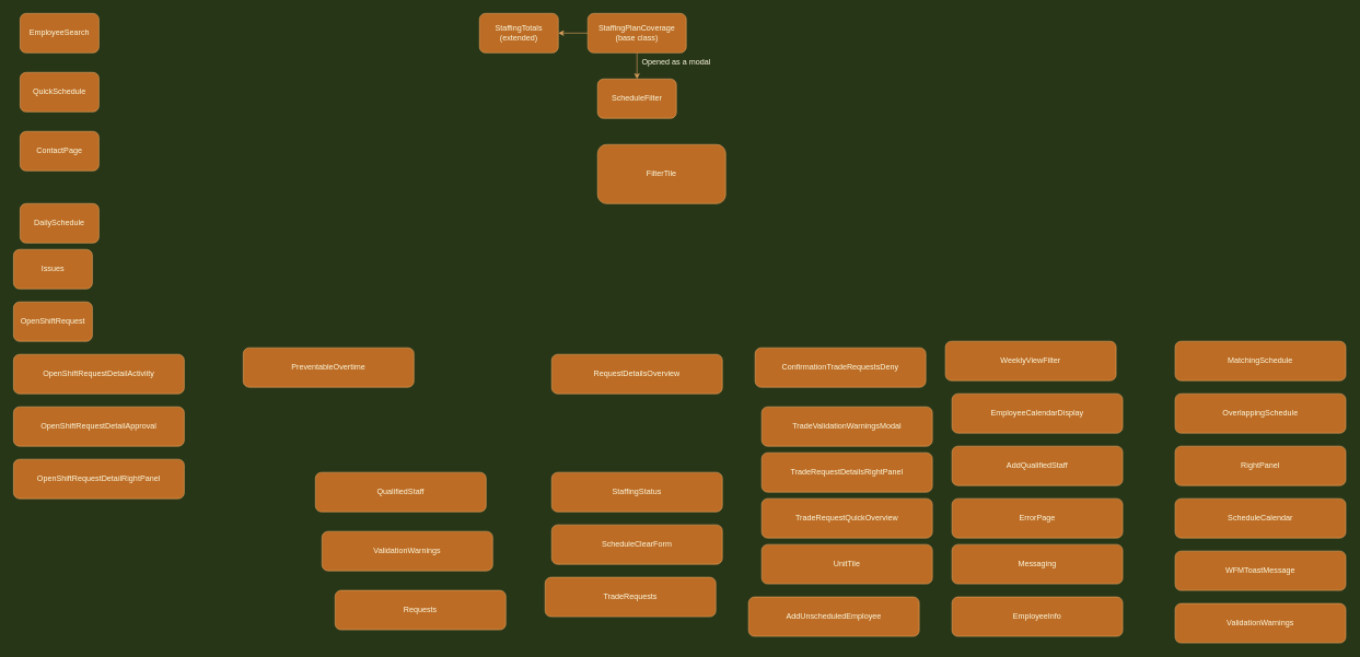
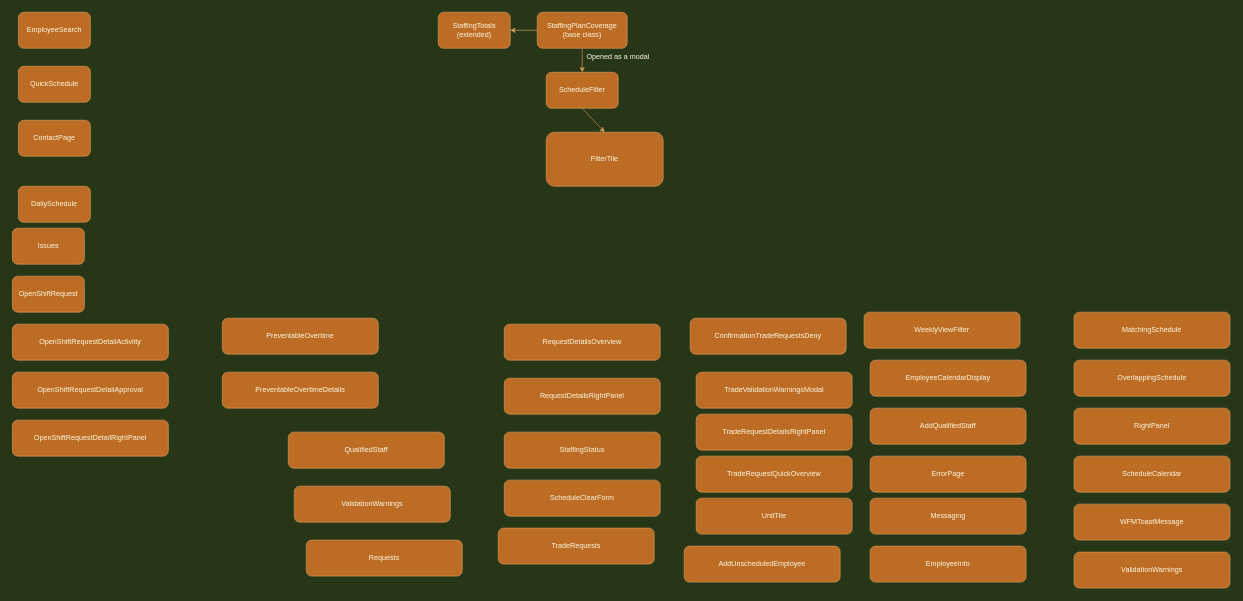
  <mxCell id="0" />
  <mxCell id="1" parent="0" />
  <mxCell id="2" value="StaffingPlanCoverage&lt;br&gt;(base class)" style="rounded=1;whiteSpace=wrap;html=1;fillColor=#BC6C25;strokeColor=#DDA15E;fontColor=#FEFAE0;" vertex="1" parent="1"><mxGeometry x="895" y="20" width="150" height="60" as="geometry" /></mxCell>
  <mxCell id="3" value="ScheduleFilter" style="rounded=1;whiteSpace=wrap;html=1;fillColor=#BC6C25;strokeColor=#DDA15E;fontColor=#FEFAE0;" vertex="1" parent="1"><mxGeometry x="910" y="120" width="120" height="60" as="geometry" /></mxCell>
  <mxCell id="4" value="FilterTile" style="rounded=1;whiteSpace=wrap;html=1;fillColor=#BC6C25;strokeColor=#DDA15E;fontColor=#FEFAE0;" vertex="1" parent="1"><mxGeometry x="910" y="220" width="195" height="90" as="geometry" /></mxCell>
+ <mxCell id="5" value="" style="endArrow=classic;html=1;rounded=1;entryX=0.5;entryY=0;entryDx=0;entryDy=0;exitX=0.5;exitY=1;exitDx=0;exitDy=0;curved=1;labelBackgroundColor=#283618;strokeColor=#DDA15E;fontColor=#FEFAE0;" edge="1" parent="1" source="3" target="4"><mxGeometry width="50" height="50" relative="1" as="geometry"><mxPoint x="970" y="190" as="sourcePoint" /><mxPoint x="1000" y="130" as="targetPoint" /></mxGeometry></mxCell>
  <mxCell id="6" value="" style="endArrow=classic;html=1;rounded=1;exitX=0.5;exitY=1;exitDx=0;exitDy=0;entryX=0.5;entryY=0;entryDx=0;entryDy=0;curved=1;labelBackgroundColor=#283618;strokeColor=#DDA15E;fontColor=#FEFAE0;" edge="1" parent="1" source="2" target="3"><mxGeometry width="50" height="50" relative="1" as="geometry"><mxPoint x="950" y="180" as="sourcePoint" /><mxPoint x="1000" y="130" as="targetPoint" /></mxGeometry></mxCell>
  <mxCell id="7" value="Opened as a modal" style="text;html=1;strokeColor=none;fillColor=none;align=center;verticalAlign=middle;whiteSpace=wrap;rounded=1;fontColor=#FEFAE0;" vertex="1" parent="1"><mxGeometry x="975" y="80" width="110" height="30" as="geometry" /></mxCell>
  <mxCell id="8" value="StaffingTotals&lt;br&gt;(extended)" style="rounded=1;whiteSpace=wrap;html=1;strokeColor=#DDA15E;fontColor=#FEFAE0;fillColor=#BC6C25;" vertex="1" parent="1"><mxGeometry x="730" y="20" width="120" height="60" as="geometry" /></mxCell>
  <mxCell id="9" value="" style="endArrow=classic;html=1;rounded=1;strokeColor=#DDA15E;fontColor=#FEFAE0;fillColor=#BC6C25;exitX=0;exitY=0.5;exitDx=0;exitDy=0;entryX=1;entryY=0.5;entryDx=0;entryDy=0;" edge="1" parent="1" source="2" target="8"><mxGeometry width="50" height="50" relative="1" as="geometry"><mxPoint x="950" y="60" as="sourcePoint" /><mxPoint x="1000" y="10" as="targetPoint" /></mxGeometry></mxCell>
  <mxCell id="10" value="EmployeeSearch" style="rounded=1;whiteSpace=wrap;html=1;strokeColor=#DDA15E;fontColor=#FEFAE0;fillColor=#BC6C25;" vertex="1" parent="1"><mxGeometry x="30" y="20" width="120" height="60" as="geometry" /></mxCell>
  <mxCell id="11" value="QuickSchedule" style="rounded=1;whiteSpace=wrap;html=1;strokeColor=#DDA15E;fontColor=#FEFAE0;fillColor=#BC6C25;" vertex="1" parent="1"><mxGeometry x="30" y="110" width="120" height="60" as="geometry" /></mxCell>
  <mxCell id="12" value="ContactPage" style="rounded=1;whiteSpace=wrap;html=1;strokeColor=#DDA15E;fontColor=#FEFAE0;fillColor=#BC6C25;" vertex="1" parent="1"><mxGeometry x="30" y="200" width="120" height="60" as="geometry" /></mxCell>
  <mxCell id="13" value="DailySchedule" style="rounded=1;whiteSpace=wrap;html=1;strokeColor=#DDA15E;fontColor=#FEFAE0;fillColor=#BC6C25;" vertex="1" parent="1"><mxGeometry x="30" y="310" width="120" height="60" as="geometry" /></mxCell>
  <mxCell id="14" value="Issues" style="rounded=1;whiteSpace=wrap;html=1;strokeColor=#DDA15E;fontColor=#FEFAE0;fillColor=#BC6C25;" vertex="1" parent="1"><mxGeometry x="20" y="380" width="120" height="60" as="geometry" /></mxCell>
  <mxCell id="15" value="OpenShiftRequest" style="rounded=1;whiteSpace=wrap;html=1;strokeColor=#DDA15E;fontColor=#FEFAE0;fillColor=#BC6C25;" vertex="1" parent="1"><mxGeometry x="20" y="460" width="120" height="60" as="geometry" /></mxCell>
  <mxCell id="16" value="OpenShiftRequestDetailActiviity" style="rounded=1;whiteSpace=wrap;html=1;strokeColor=#DDA15E;fontColor=#FEFAE0;fillColor=#BC6C25;" vertex="1" parent="1"><mxGeometry x="20" y="540" width="260" height="60" as="geometry" /></mxCell>
  <mxCell id="17" value="OpenShiftRequestDetailApproval" style="rounded=1;whiteSpace=wrap;html=1;strokeColor=#DDA15E;fontColor=#FEFAE0;fillColor=#BC6C25;" vertex="1" parent="1"><mxGeometry x="20" y="620" width="260" height="60" as="geometry" /></mxCell>
  <mxCell id="18" value="OpenShiftRequestDetailRightPanel" style="rounded=1;whiteSpace=wrap;html=1;strokeColor=#DDA15E;fontColor=#FEFAE0;fillColor=#BC6C25;" vertex="1" parent="1"><mxGeometry x="20" y="700" width="260" height="60" as="geometry" /></mxCell>
  <mxCell id="19" value="PreventableOvertime" style="rounded=1;whiteSpace=wrap;html=1;strokeColor=#DDA15E;fontColor=#FEFAE0;fillColor=#BC6C25;" vertex="1" parent="1"><mxGeometry x="370" y="530" width="260" height="60" as="geometry" /></mxCell>
+ <mxCell id="20" value="PreventableOvertimeDetails" style="rounded=1;whiteSpace=wrap;html=1;strokeColor=#DDA15E;fontColor=#FEFAE0;fillColor=#BC6C25;" vertex="1" parent="1"><mxGeometry x="370" y="620" width="260" height="60" as="geometry" /></mxCell>
  <mxCell id="21" value="QualifiedStaff" style="rounded=1;whiteSpace=wrap;html=1;strokeColor=#DDA15E;fontColor=#FEFAE0;fillColor=#BC6C25;" vertex="1" parent="1"><mxGeometry x="480" y="720" width="260" height="60" as="geometry" /></mxCell>
  <mxCell id="22" value="ValidationWarnings" style="rounded=1;whiteSpace=wrap;html=1;strokeColor=#DDA15E;fontColor=#FEFAE0;fillColor=#BC6C25;" vertex="1" parent="1"><mxGeometry x="490" y="810" width="260" height="60" as="geometry" /></mxCell>
  <mxCell id="23" value="Requests" style="rounded=1;whiteSpace=wrap;html=1;strokeColor=#DDA15E;fontColor=#FEFAE0;fillColor=#BC6C25;" vertex="1" parent="1"><mxGeometry x="510" y="900" width="260" height="60" as="geometry" /></mxCell>
  <mxCell id="24" value="RequestDetailsOverview" style="rounded=1;whiteSpace=wrap;html=1;strokeColor=#DDA15E;fontColor=#FEFAE0;fillColor=#BC6C25;" vertex="1" parent="1"><mxGeometry x="840" y="540" width="260" height="60" as="geometry" /></mxCell>
+ <mxCell id="25" value="RequestDetailsRightPanel" style="rounded=1;whiteSpace=wrap;html=1;strokeColor=#DDA15E;fontColor=#FEFAE0;fillColor=#BC6C25;" vertex="1" parent="1"><mxGeometry x="840" y="630" width="260" height="60" as="geometry" /></mxCell>
  <mxCell id="26" value="StaffingStatus" style="rounded=1;whiteSpace=wrap;html=1;strokeColor=#DDA15E;fontColor=#FEFAE0;fillColor=#BC6C25;" vertex="1" parent="1"><mxGeometry x="840" y="720" width="260" height="60" as="geometry" /></mxCell>
  <mxCell id="27" value="ScheduleClearForm" style="rounded=1;whiteSpace=wrap;html=1;strokeColor=#DDA15E;fontColor=#FEFAE0;fillColor=#BC6C25;" vertex="1" parent="1"><mxGeometry x="840" y="800" width="260" height="60" as="geometry" /></mxCell>
  <mxCell id="28" value="TradeRequests" style="rounded=1;whiteSpace=wrap;html=1;strokeColor=#DDA15E;fontColor=#FEFAE0;fillColor=#BC6C25;" vertex="1" parent="1"><mxGeometry x="830" y="880" width="260" height="60" as="geometry" /></mxCell>
  <mxCell id="29" value="ConfirmationTradeRequestsDeny" style="rounded=1;whiteSpace=wrap;html=1;strokeColor=#DDA15E;fontColor=#FEFAE0;fillColor=#BC6C25;" vertex="1" parent="1"><mxGeometry x="1150" y="530" width="260" height="60" as="geometry" /></mxCell>
  <mxCell id="30" value="TradeValidationWarningsModal" style="rounded=1;whiteSpace=wrap;html=1;strokeColor=#DDA15E;fontColor=#FEFAE0;fillColor=#BC6C25;" vertex="1" parent="1"><mxGeometry x="1160" y="620" width="260" height="60" as="geometry" /></mxCell>
  <mxCell id="31" value="TradeRequestDetailsRightPanel" style="rounded=1;whiteSpace=wrap;html=1;strokeColor=#DDA15E;fontColor=#FEFAE0;fillColor=#BC6C25;" vertex="1" parent="1"><mxGeometry x="1160" y="690" width="260" height="60" as="geometry" /></mxCell>
  <mxCell id="32" value="TradeRequestQuickOverview" style="rounded=1;whiteSpace=wrap;html=1;strokeColor=#DDA15E;fontColor=#FEFAE0;fillColor=#BC6C25;" vertex="1" parent="1"><mxGeometry x="1160" y="760" width="260" height="60" as="geometry" /></mxCell>
  <mxCell id="33" value="UnitTile" style="rounded=1;whiteSpace=wrap;html=1;strokeColor=#DDA15E;fontColor=#FEFAE0;fillColor=#BC6C25;" vertex="1" parent="1"><mxGeometry x="1160" y="830" width="260" height="60" as="geometry" /></mxCell>
  <mxCell id="34" value="AddUnscheduledEmployee" style="rounded=1;whiteSpace=wrap;html=1;strokeColor=#DDA15E;fontColor=#FEFAE0;fillColor=#BC6C25;" vertex="1" parent="1"><mxGeometry x="1140" y="910" width="260" height="60" as="geometry" /></mxCell>
  <mxCell id="35" value="WeeklyViewFilter" style="rounded=1;whiteSpace=wrap;html=1;strokeColor=#DDA15E;fontColor=#FEFAE0;fillColor=#BC6C25;" vertex="1" parent="1"><mxGeometry x="1440" y="520" width="260" height="60" as="geometry" /></mxCell>
  <mxCell id="36" value="EmployeeCalendarDisplay" style="rounded=1;whiteSpace=wrap;html=1;strokeColor=#DDA15E;fontColor=#FEFAE0;fillColor=#BC6C25;" vertex="1" parent="1"><mxGeometry x="1450" y="600" width="260" height="60" as="geometry" /></mxCell>
  <mxCell id="37" value="AddQualifiedStaff" style="rounded=1;whiteSpace=wrap;html=1;strokeColor=#DDA15E;fontColor=#FEFAE0;fillColor=#BC6C25;" vertex="1" parent="1"><mxGeometry x="1450" y="680" width="260" height="60" as="geometry" /></mxCell>
  <mxCell id="38" value="ErrorPage" style="rounded=1;whiteSpace=wrap;html=1;strokeColor=#DDA15E;fontColor=#FEFAE0;fillColor=#BC6C25;" vertex="1" parent="1"><mxGeometry x="1450" y="760" width="260" height="60" as="geometry" /></mxCell>
  <mxCell id="39" value="Messaging" style="rounded=1;whiteSpace=wrap;html=1;strokeColor=#DDA15E;fontColor=#FEFAE0;fillColor=#BC6C25;" vertex="1" parent="1"><mxGeometry x="1450" y="830" width="260" height="60" as="geometry" /></mxCell>
  <mxCell id="40" value="EmployeeInfo" style="rounded=1;whiteSpace=wrap;html=1;strokeColor=#DDA15E;fontColor=#FEFAE0;fillColor=#BC6C25;" vertex="1" parent="1"><mxGeometry x="1450" y="910" width="260" height="60" as="geometry" /></mxCell>
  <mxCell id="41" value="MatchingSchedule" style="rounded=1;whiteSpace=wrap;html=1;strokeColor=#DDA15E;fontColor=#FEFAE0;fillColor=#BC6C25;" vertex="1" parent="1"><mxGeometry x="1790" y="520" width="260" height="60" as="geometry" /></mxCell>
  <mxCell id="42" value="OverlappingSchedule" style="rounded=1;whiteSpace=wrap;html=1;strokeColor=#DDA15E;fontColor=#FEFAE0;fillColor=#BC6C25;" vertex="1" parent="1"><mxGeometry x="1790" y="600" width="260" height="60" as="geometry" /></mxCell>
  <mxCell id="43" value="RightPanel" style="rounded=1;whiteSpace=wrap;html=1;strokeColor=#DDA15E;fontColor=#FEFAE0;fillColor=#BC6C25;" vertex="1" parent="1"><mxGeometry x="1790" y="680" width="260" height="60" as="geometry" /></mxCell>
  <mxCell id="44" value="ScheduleCalendar" style="rounded=1;whiteSpace=wrap;html=1;strokeColor=#DDA15E;fontColor=#FEFAE0;fillColor=#BC6C25;" vertex="1" parent="1"><mxGeometry x="1790" y="760" width="260" height="60" as="geometry" /></mxCell>
  <mxCell id="45" value="WFMToastMessage" style="rounded=1;whiteSpace=wrap;html=1;strokeColor=#DDA15E;fontColor=#FEFAE0;fillColor=#BC6C25;" vertex="1" parent="1"><mxGeometry x="1790" y="840" width="260" height="60" as="geometry" /></mxCell>
  <mxCell id="46" value="ValidationWarnings" style="rounded=1;whiteSpace=wrap;html=1;strokeColor=#DDA15E;fontColor=#FEFAE0;fillColor=#BC6C25;" vertex="1" parent="1"><mxGeometry x="1790" y="920" width="260" height="60" as="geometry" /></mxCell>
